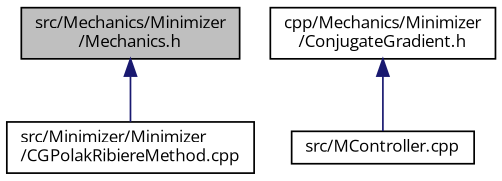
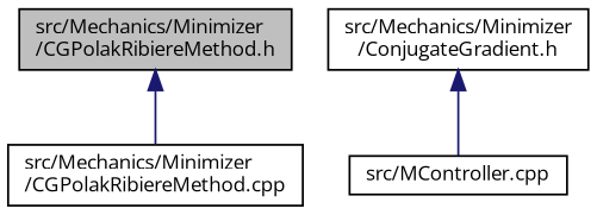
  digraph {
    fontname="Open Sans"
    node [color=black fillcolor=white fontname="Open Sans" fontsize=10 shape=record style=filled]
    edge [color=midnightblue dir=back fontname="Open Sans" fontsize=10 labelfontname=Helvetica labelfontsize=10 style=solid]
-   n1 [fillcolor=grey75 fontcolor=black height=0.2 label="src/Mechanics/Minimizer\l/Mechanics.h" width=0.4]
-   n2 [height=0.2 label="src/Minimizer/Minimizer\l/CGPolakRibiereMethod.cpp" width=0.4]
-   n3 [height=0.2 label="cpp/Mechanics/Minimizer\l/ConjugateGradient.h" width=0.4]
+   n1 [fillcolor=grey75 fontcolor=black height=0.2 label="src/Mechanics/Minimizer\l/CGPolakRibiereMethod.h" width=0.4]
+   n2 [height=0.2 label="src/Mechanics/Minimizer\l/CGPolakRibiereMethod.cpp" width=0.4]
+   n3 [height=0.2 label="src/Mechanics/Minimizer\l/ConjugateGradient.h" width=0.4]
    n4 [height=0.2 label="src/MController.cpp" width=0.4]
    n1 -> n2
    n3 -> n4
  }
